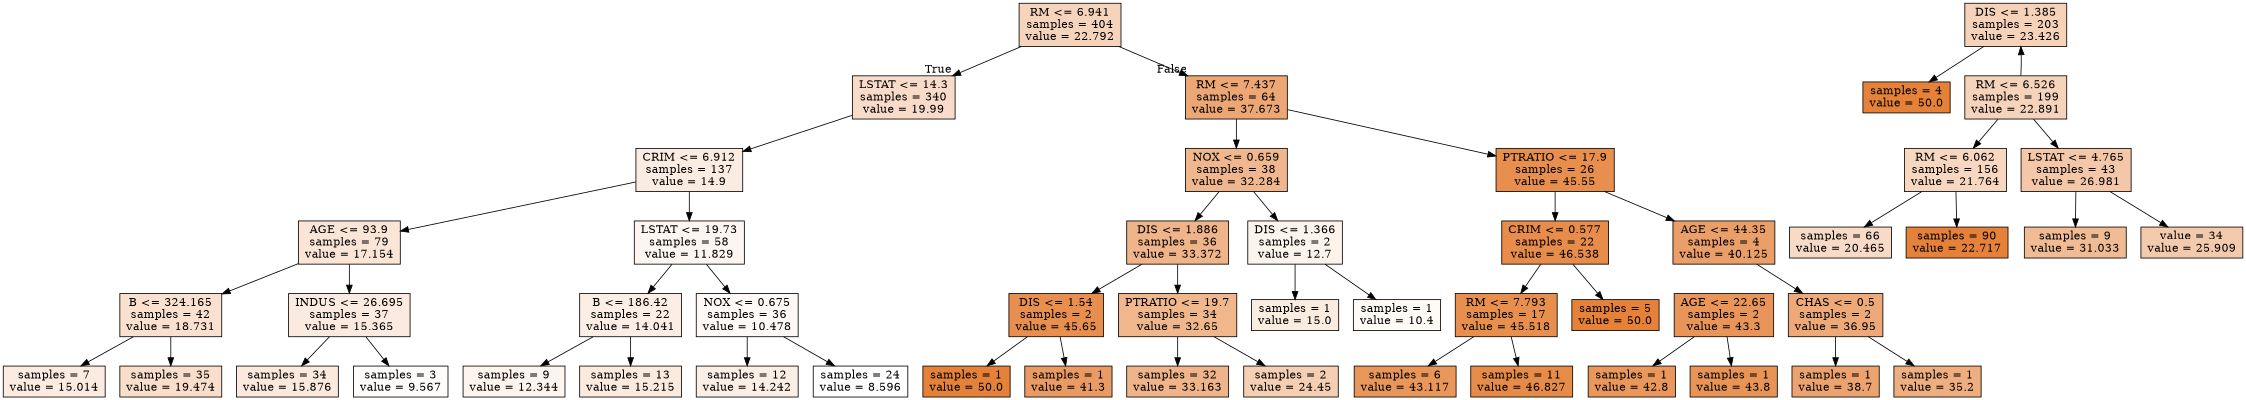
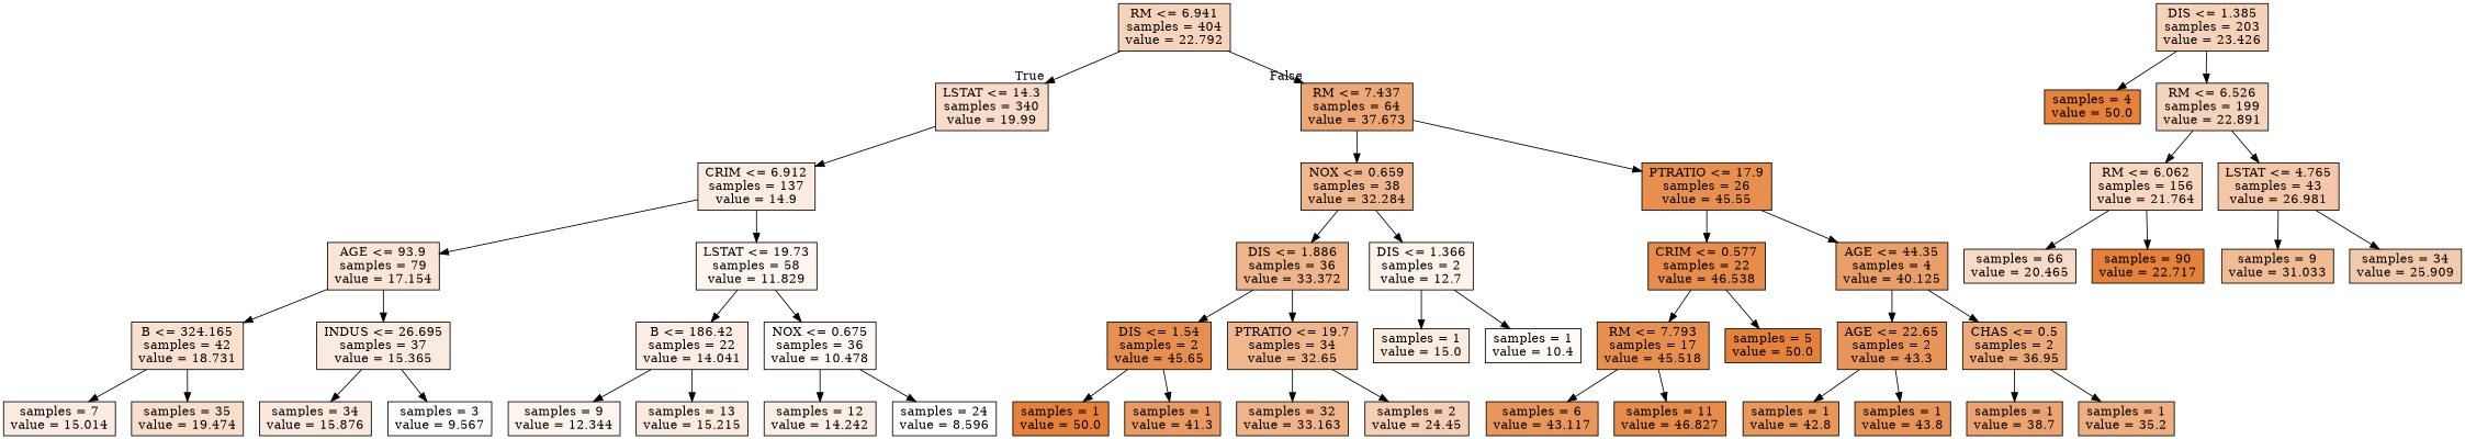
  digraph {
    node [color=black fillcolor="#e58139" shape=box style=filled]
    n1 [fillcolor="#f6d4bb" label="RM <= 6.941\nsamples = 404\nvalue = 22.792"]
    n2 [fillcolor="#f8dcc9" label="LSTAT <= 14.3\nsamples = 340\nvalue = 19.99"]
    n3 [fillcolor="#eda774" label="RM <= 7.437\nsamples = 64\nvalue = 37.673"]
    n4 [fillcolor="#fbece1" label="CRIM <= 6.912\nsamples = 137\nvalue = 14.9"]
    n5 [fillcolor="#f0b78e" label="NOX <= 0.659\nsamples = 38\nvalue = 32.284"]
    n6 [fillcolor="#e88f4e" label="PTRATIO <= 17.9\nsamples = 26\nvalue = 45.55"]
    n7 [fillcolor="#f6d2b8" label="DIS <= 1.385\nsamples = 203\nvalue = 23.426"]
    n8 [label="samples = 4\nvalue = 50.0"]
    n9 [fillcolor="#f6d3bb" label="RM <= 6.526\nsamples = 199\nvalue = 22.891"]
    n10 [fillcolor="#fae5d6" label="AGE <= 93.9\nsamples = 79\nvalue = 17.154"]
    n11 [fillcolor="#fdf5f0" label="LSTAT <= 19.73\nsamples = 58\nvalue = 11.829"]
    n12 [fillcolor="#f7d7c0" label="RM <= 6.062\nsamples = 156\nvalue = 21.764"]
    n13 [fillcolor="#f3c7a7" label="LSTAT <= 4.765\nsamples = 43\nvalue = 26.981"]
    n14 [fillcolor="#f8dbc6" label="samples = 66\nvalue = 20.465"]
    n15 [label="samples = 90\nvalue = 22.717"]
    n16 [fillcolor="#f1bb94" label="samples = 9\nvalue = 31.033"]
-   n17 [fillcolor="#f4caac" label="value = 34\nvalue = 25.909"]
+   n17 [fillcolor="#f4caac" label="samples = 34\nvalue = 25.909"]
    n18 [fillcolor="#f9e0cf" label="B <= 324.165\nsamples = 42\nvalue = 18.731"]
    n19 [fillcolor="#fbeadf" label="INDUS <= 26.695\nsamples = 37\nvalue = 15.365"]
    n20 [fillcolor="#fceee5" label="B <= 186.42\nsamples = 22\nvalue = 14.041"]
    n21 [fillcolor="#fef9f6" label="NOX <= 0.675\nsamples = 36\nvalue = 10.478"]
    n22 [fillcolor="#fbebe0" label="samples = 7\nvalue = 15.014"]
    n23 [fillcolor="#f8decb" label="samples = 35\nvalue = 19.474"]
    n24 [fillcolor="#fae9dc" label="samples = 34\nvalue = 15.876"]
    n25 [fillcolor="#fefcfa" label="samples = 3\nvalue = 9.567"]
    n26 [fillcolor="#fdf4ed" label="samples = 9\nvalue = 12.344"]
    n27 [fillcolor="#fbebdf" label="samples = 13\nvalue = 15.215"]
    n28 [fillcolor="#fbeee4" label="samples = 12\nvalue = 14.242"]
    n29 [fillcolor="#ffffff" label="samples = 24\nvalue = 8.596"]
    n30 [fillcolor="#efb489" label="DIS <= 1.886\nsamples = 36\nvalue = 33.372"]
    n31 [fillcolor="#fcf3eb" label="DIS <= 1.366\nsamples = 2\nvalue = 12.7"]
    n32 [fillcolor="#e78c4a" label="CRIM <= 0.577\nsamples = 22\nvalue = 46.538"]
    n33 [fillcolor="#eb9f68" label="AGE <= 44.35\nsamples = 4\nvalue = 40.125"]
    n34 [fillcolor="#e88e4e" label="DIS <= 1.54\nsamples = 2\nvalue = 45.65"]
    n35 [fillcolor="#f0b68c" label="PTRATIO <= 19.7\nsamples = 34\nvalue = 32.65"]
    n36 [fillcolor="#fbece0" label="samples = 1\nvalue = 15.0"]
    n37 [fillcolor="#fefaf6" label="samples = 1\nvalue = 10.4"]
    n38 [label="samples = 1\nvalue = 50.0"]
    n39 [fillcolor="#ea9b63" label="samples = 1\nvalue = 41.3"]
    n40 [fillcolor="#f0b48a" label="samples = 32\nvalue = 33.163"]
    n41 [fillcolor="#f5cfb3" label="samples = 2\nvalue = 24.45"]
    n42 [fillcolor="#e88f4e" label="RM <= 7.793\nsamples = 17\nvalue = 45.518"]
    n43 [label="samples = 5\nvalue = 50.0"]
    n44 [fillcolor="#e99559" label="AGE <= 22.65\nsamples = 2\nvalue = 43.3"]
    n45 [fillcolor="#eda977" label="CHAS <= 0.5\nsamples = 2\nvalue = 36.95"]
    n46 [fillcolor="#e9965a" label="samples = 6\nvalue = 43.117"]
    n47 [fillcolor="#e78b48" label="samples = 11\nvalue = 46.827"]
    n48 [fillcolor="#ea975b" label="samples = 1\nvalue = 42.8"]
    n49 [fillcolor="#e99457" label="samples = 1\nvalue = 43.8"]
    n50 [fillcolor="#eca36f" label="samples = 1\nvalue = 38.7"]
    n51 [fillcolor="#eeae80" label="samples = 1\nvalue = 35.2"]
    n1 -> n2 [headlabel=True labelangle=45 labeldistance=2.5]
    n1 -> n3 [headlabel=False labelangle=-45 labeldistance=2.5]
    n2 -> n4
    n3 -> n5
    n3 -> n6
    n4 -> n10
    n4 -> n11
    n5 -> n30
    n5 -> n31
    n6 -> n32
    n6 -> n33
    n7 -> n8
-   n9 -> n7
+   n7 -> n9
    n9 -> n12
    n9 -> n13
    n10 -> n18
    n10 -> n19
    n11 -> n20
    n11 -> n21
    n12 -> n14
    n12 -> n15
    n13 -> n16
    n13 -> n17
    n18 -> n22
    n18 -> n23
    n19 -> n24
    n19 -> n25
    n20 -> n26
    n20 -> n27
    n21 -> n28
    n21 -> n29
    n30 -> n34
    n30 -> n35
    n31 -> n36
    n31 -> n37
    n32 -> n42
    n32 -> n43
+   n33 -> n44
    n33 -> n45
    n34 -> n38
    n34 -> n39
    n35 -> n40
    n35 -> n41
    n42 -> n46
    n42 -> n47
    n44 -> n48
    n44 -> n49
    n45 -> n50
    n45 -> n51
  }
